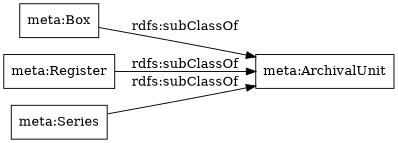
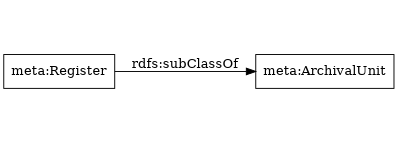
  digraph {
    rankdir=LR
    node [color=black shape=rectangle]
-   "meta:Box"
    "meta:ArchivalUnit"
    "meta:Register"
-   "meta:Series"
-   "meta:Box" -> "meta:ArchivalUnit" [label="rdfs:subClassOf"]
    "meta:Register" -> "meta:ArchivalUnit" [label="rdfs:subClassOf"]
-   "meta:Series" -> "meta:ArchivalUnit" [label="rdfs:subClassOf"]
  }
